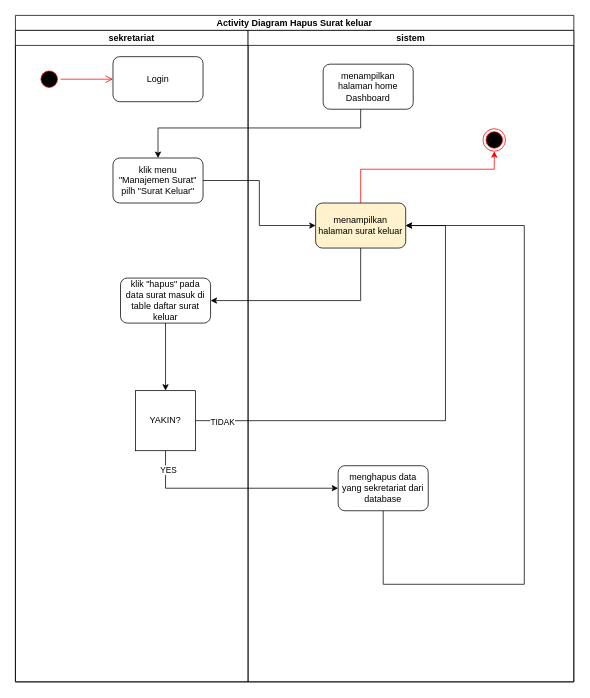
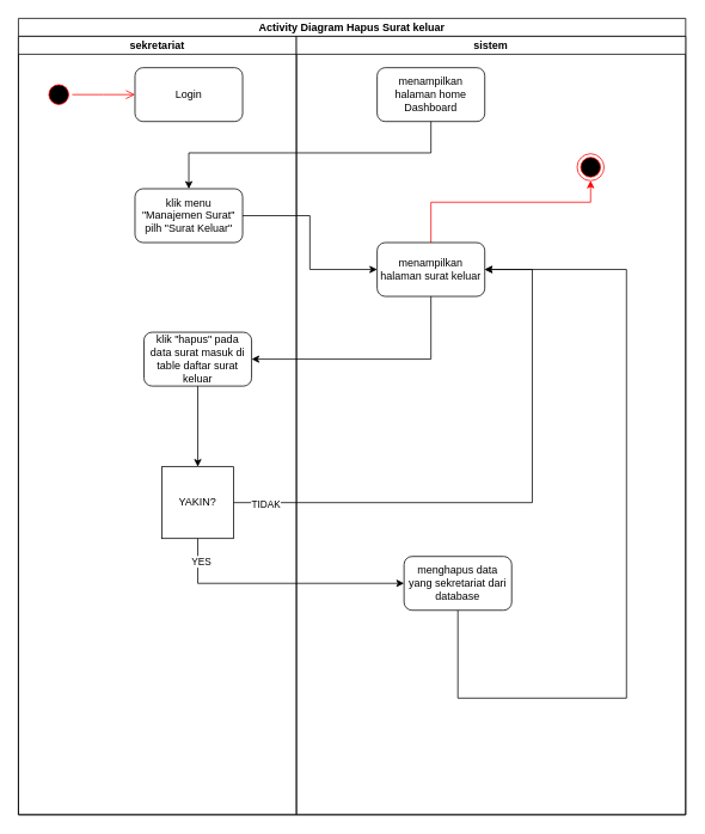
  <mxCell id="0" />
  <mxCell id="1" parent="0" />
  <mxCell id="2" value="Activity Diagram Hapus Surat keluar" style="swimlane;childLayout=stackLayout;resizeParent=1;resizeParentMax=0;startSize=20;" parent="1" vertex="1"><mxGeometry x="20" y="20" width="744" height="888" as="geometry" /></mxCell>
  <mxCell id="3" value="sekretariat" style="swimlane;startSize=20;" parent="2" vertex="1"><mxGeometry y="20" width="310" height="868" as="geometry"><mxRectangle y="20" width="30" height="460" as="alternateBounds" /></mxGeometry></mxCell>
  <mxCell id="4" value="" style="ellipse;html=1;shape=startState;fillColor=#000000;strokeColor=#ff0000;" parent="3" vertex="1"><mxGeometry x="30" y="50" width="30" height="30" as="geometry" /></mxCell>
  <mxCell id="5" value="" style="edgeStyle=orthogonalEdgeStyle;html=1;verticalAlign=bottom;endArrow=open;endSize=8;strokeColor=#ff0000;rounded=0;" parent="3" source="4" edge="1"><mxGeometry relative="1" as="geometry"><mxPoint x="130" y="65" as="targetPoint" /></mxGeometry></mxCell>
  <mxCell id="6" value="Login" style="rounded=1;whiteSpace=wrap;html=1;" parent="3" vertex="1"><mxGeometry x="130" y="35" width="120" height="60" as="geometry" /></mxCell>
  <mxCell id="7" value="klik menu &quot;Manajemen Surat&quot; pilh &quot;Surat Keluar&quot;" style="rounded=1;whiteSpace=wrap;html=1;" parent="3" vertex="1"><mxGeometry x="130" y="170" width="120" height="60" as="geometry" /></mxCell>
  <mxCell id="8" style="edgeStyle=orthogonalEdgeStyle;rounded=0;orthogonalLoop=1;jettySize=auto;html=1;entryX=0.5;entryY=0;entryDx=0;entryDy=0;strokeColor=#000000;" parent="3" source="9" target="10" edge="1"><mxGeometry relative="1" as="geometry" /></mxCell>
  <mxCell id="9" value="klik &quot;hapus&quot; pada data surat masuk di table daftar surat keluar" style="rounded=1;whiteSpace=wrap;html=1;" parent="3" vertex="1"><mxGeometry x="140" y="330" width="120" height="60" as="geometry" /></mxCell>
  <mxCell id="10" value="YAKIN?" style="whiteSpace=wrap;html=1;rounded=0;" parent="3" vertex="1"><mxGeometry x="160" y="480" width="80" height="80" as="geometry" /></mxCell>
  <mxCell id="11" value="sistem" style="swimlane;startSize=20;" parent="2" vertex="1"><mxGeometry x="310" y="20" width="434" height="868" as="geometry" /></mxCell>
- <mxCell id="12" value="menampilkan halaman home Dashboard" style="rounded=1;whiteSpace=wrap;html=1;" parent="11" vertex="1"><mxGeometry x="100" y="45" width="120" height="60" as="geometry" /></mxCell>
+ <mxCell id="12" value="menampilkan halaman home Dashboard" style="rounded=1;whiteSpace=wrap;html=1;" parent="11" vertex="1"><mxGeometry x="90" y="35" width="120" height="60" as="geometry" /></mxCell>
  <mxCell id="13" style="edgeStyle=orthogonalEdgeStyle;rounded=0;orthogonalLoop=1;jettySize=auto;html=1;strokeColor=#FF0000;" parent="11" source="14" target="17" edge="1"><mxGeometry relative="1" as="geometry"><Array as="points"><mxPoint x="150" y="185" /><mxPoint x="328" y="185" /></Array></mxGeometry></mxCell>
- <mxCell id="14" value="menampilkan halaman surat keluar" style="rounded=1;whiteSpace=wrap;html=1;fillColor=#fff2cc;" parent="11" vertex="1"><mxGeometry x="90" y="230" width="120" height="60" as="geometry" /></mxCell>
+ <mxCell id="14" value="menampilkan halaman surat keluar" style="rounded=1;whiteSpace=wrap;html=1;" parent="11" vertex="1"><mxGeometry x="90" y="230" width="120" height="60" as="geometry" /></mxCell>
  <mxCell id="15" style="edgeStyle=orthogonalEdgeStyle;rounded=0;orthogonalLoop=1;jettySize=auto;html=1;entryX=1;entryY=0.5;entryDx=0;entryDy=0;" parent="11" source="16" target="14" edge="1"><mxGeometry relative="1" as="geometry"><Array as="points"><mxPoint x="368" y="738" /><mxPoint x="368" y="260" /></Array></mxGeometry></mxCell>
  <mxCell id="16" value="menghapus data yang sekretariat dari database" style="rounded=1;whiteSpace=wrap;html=1;" parent="11" vertex="1"><mxGeometry x="120" y="580" width="120" height="60" as="geometry" /></mxCell>
  <mxCell id="17" value="" style="ellipse;html=1;shape=endState;fillColor=#000000;strokeColor=#ff0000;" parent="11" vertex="1"><mxGeometry x="313" y="131" width="30" height="30" as="geometry" /></mxCell>
  <mxCell id="18" style="edgeStyle=orthogonalEdgeStyle;rounded=0;orthogonalLoop=1;jettySize=auto;html=1;entryX=0.5;entryY=0;entryDx=0;entryDy=0;" parent="2" source="12" target="7" edge="1"><mxGeometry relative="1" as="geometry"><Array as="points"><mxPoint x="460" y="150" /><mxPoint x="190" y="150" /></Array></mxGeometry></mxCell>
  <mxCell id="19" style="edgeStyle=orthogonalEdgeStyle;rounded=0;orthogonalLoop=1;jettySize=auto;html=1;entryX=0;entryY=0.5;entryDx=0;entryDy=0;" parent="2" source="7" target="14" edge="1"><mxGeometry relative="1" as="geometry" /></mxCell>
  <mxCell id="20" style="edgeStyle=orthogonalEdgeStyle;rounded=0;orthogonalLoop=1;jettySize=auto;html=1;entryX=1;entryY=0.5;entryDx=0;entryDy=0;" parent="2" source="14" target="9" edge="1"><mxGeometry relative="1" as="geometry"><Array as="points"><mxPoint x="460" y="380" /></Array></mxGeometry></mxCell>
  <mxCell id="21" style="edgeStyle=orthogonalEdgeStyle;rounded=0;orthogonalLoop=1;jettySize=auto;html=1;entryX=1;entryY=0.5;entryDx=0;entryDy=0;" parent="2" source="10" target="14" edge="1"><mxGeometry relative="1" as="geometry"><Array as="points"><mxPoint x="573" y="540" /><mxPoint x="573" y="280" /></Array></mxGeometry></mxCell>
  <mxCell id="22" value="TIDAK" style="edgeLabel;html=1;align=center;verticalAlign=middle;resizable=0;points=[];" parent="21" vertex="1" connectable="0"><mxGeometry x="-0.892" y="-1" relative="1" as="geometry"><mxPoint as="offset" /></mxGeometry></mxCell>
  <mxCell id="23" style="edgeStyle=orthogonalEdgeStyle;rounded=0;orthogonalLoop=1;jettySize=auto;html=1;entryX=0;entryY=0.5;entryDx=0;entryDy=0;" parent="2" source="10" target="16" edge="1"><mxGeometry relative="1" as="geometry"><Array as="points"><mxPoint x="200" y="630" /></Array></mxGeometry></mxCell>
  <mxCell id="24" value="YES" style="edgeLabel;html=1;align=center;verticalAlign=middle;resizable=0;points=[];" parent="23" vertex="1" connectable="0"><mxGeometry x="-0.736" y="3" relative="1" as="geometry"><mxPoint y="-12" as="offset" /></mxGeometry></mxCell>
